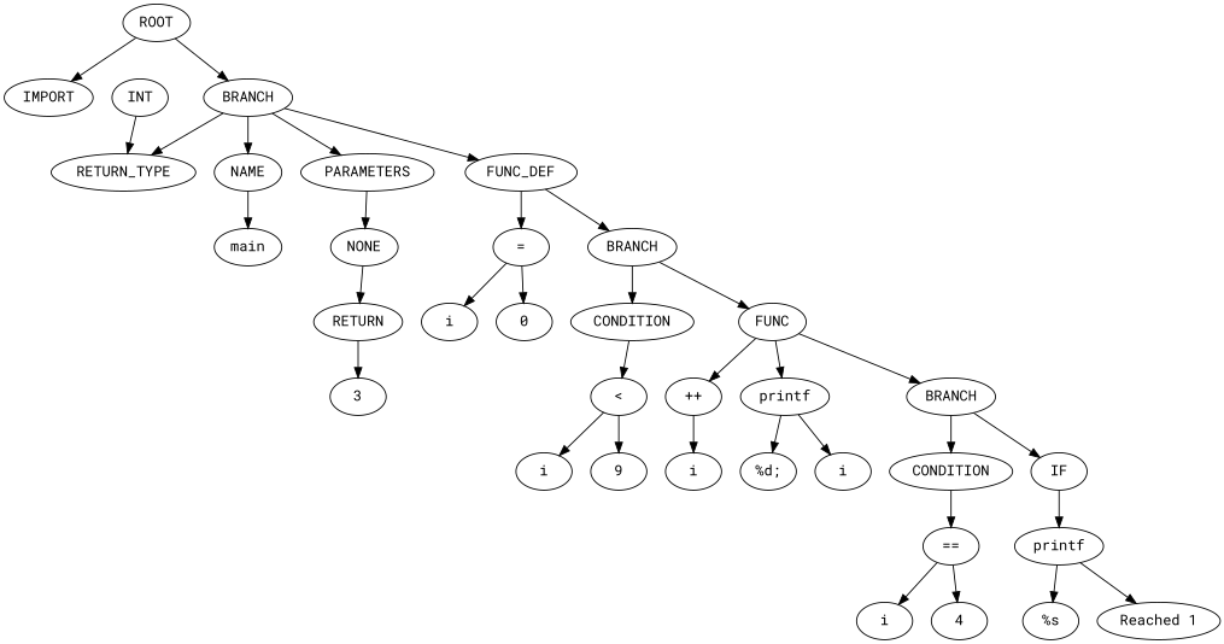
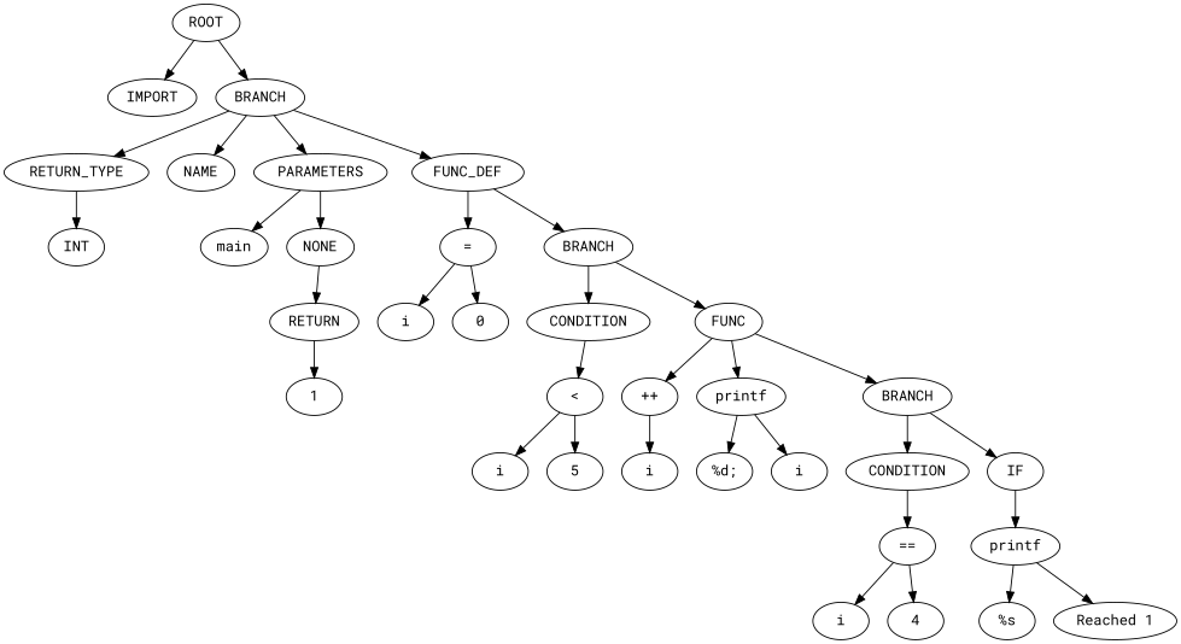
  strict digraph {
    fontname="Roboto Mono"
    node [fontname="Roboto Mono"]
    edge [fontname="Roboto Mono"]
    n1 [label=IMPORT]
    n2 [label=BRANCH]
    n3 [label=RETURN_TYPE]
    n4 [label=NAME]
    n5 [label=PARAMETERS]
    n6 [label=FUNC_DEF]
    n7 [label=INT]
    n8 [label=main]
    n9 [label=NONE]
    n10 [label="="]
    n11 [label=BRANCH]
    ROOT
    n13 [label=RETURN]
    n14 [label=i]
    n15 [label=0]
    n16 [label=CONDITION]
    n17 [label=FUNC]
-   n18 [label=3]
+   n18 [label=1]
    n19 [label="<"]
    n20 [label="++"]
    n21 [label=printf]
    n22 [label=BRANCH]
    n23 [label=i]
-   n24 [label=9]
+   n24 [label=5]
    n25 [label=i]
    n26 [label="%d;\n"]
    n27 [label=i]
    n28 [label=CONDITION]
    n29 [label=IF]
    n30 [label="=="]
    n31 [label=printf]
    n32 [label=i]
    n33 [label=4]
    n34 [label="%s\n"]
    n35 [label="Reached 1"]
    n2 -> n3
    n2 -> n4
    n2 -> n5
    n2 -> n6
-   n7 -> n3
-   n4 -> n8
+   n3 -> n7
+   n5 -> n8
    n5 -> n9
    n6 -> n10
    n6 -> n11
    n9 -> n13
    n10 -> n14
    n10 -> n15
    n11 -> n16
    n11 -> n17
    ROOT -> n1
    ROOT -> n2
    n13 -> n18
    n16 -> n19
    n17 -> n20
    n17 -> n21
    n17 -> n22
    n19 -> n23
    n19 -> n24
    n20 -> n25
    n21 -> n26
    n21 -> n27
    n22 -> n28
    n22 -> n29
    n28 -> n30
    n29 -> n31
    n30 -> n32
    n30 -> n33
    n31 -> n34
    n31 -> n35
  }
